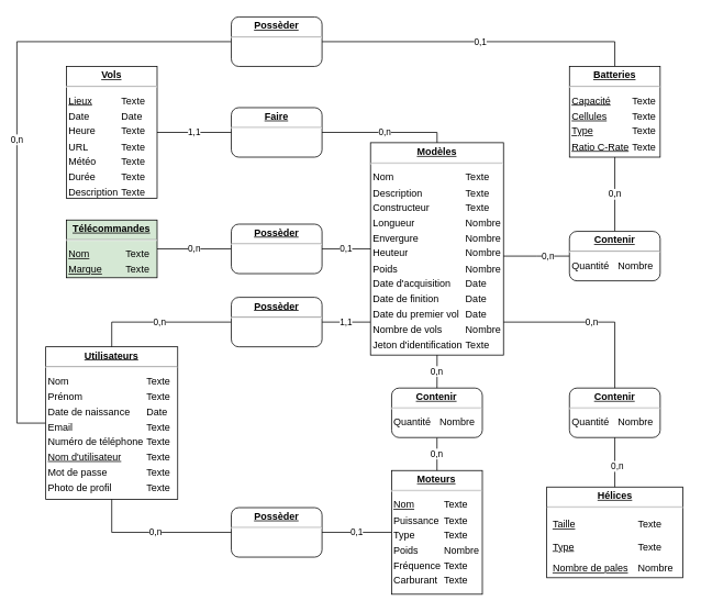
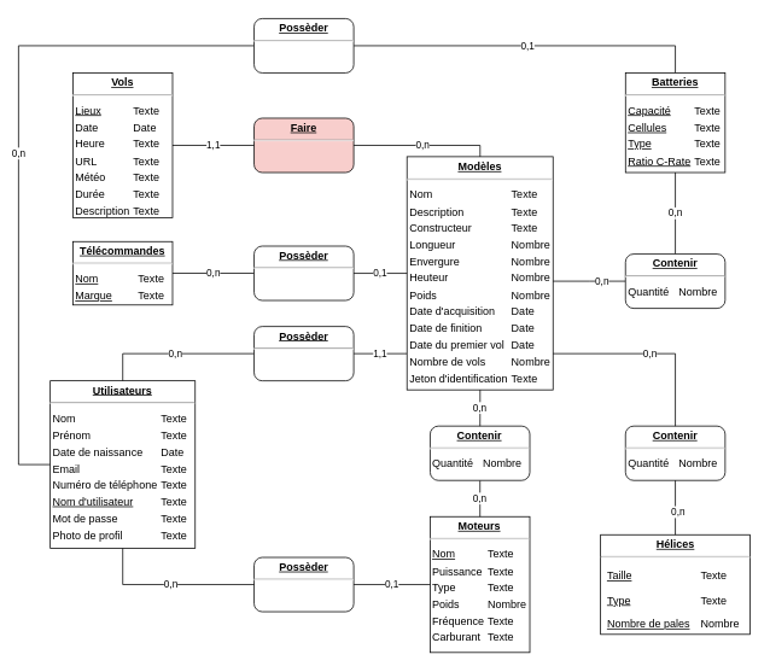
  <mxCell id="0" />
  <mxCell id="1" parent="0" />
  <mxCell id="2" value="1,1" style="edgeStyle=orthogonalEdgeStyle;rounded=0;orthogonalLoop=1;jettySize=auto;html=1;endArrow=none;endFill=0;startArrow=none;" parent="1" source="14" target="6" edge="1"><mxGeometry relative="1" as="geometry"><mxPoint x="450" y="262.5" as="targetPoint" /><Array as="points"><mxPoint x="520" y="380" /></Array></mxGeometry></mxCell>
  <mxCell id="3" value="0,n" style="edgeStyle=orthogonalEdgeStyle;rounded=0;orthogonalLoop=1;jettySize=auto;html=1;endArrow=none;endFill=0;" parent="1" source="4" target="32" edge="1"><mxGeometry relative="1" as="geometry"><Array as="points"><mxPoint x="20" y="513" /><mxPoint x="20" y="50" /></Array></mxGeometry></mxCell>
  <mxCell id="4" value="&lt;p style=&quot;margin: 0px ; margin-top: 4px ; text-align: center ; text-decoration: underline&quot;&gt;&lt;b&gt;Utilisateurs&lt;/b&gt;&lt;/p&gt;&lt;hr&gt;&lt;p style=&quot;border-color: var(--border-color); margin: 0px 0px 0px 8px;&quot;&gt;&lt;/p&gt;&lt;table align=&quot;left&quot;&gt;&lt;tbody&gt;&lt;tr&gt;&lt;td&gt;Nom&lt;/td&gt;&lt;td&gt;Texte&lt;/td&gt;&lt;/tr&gt;&lt;tr&gt;&lt;td&gt;Prénom&lt;/td&gt;&lt;td&gt;Texte&lt;/td&gt;&lt;/tr&gt;&lt;tr&gt;&lt;td&gt;Date de naissance&lt;/td&gt;&lt;td&gt;Date&lt;/td&gt;&lt;/tr&gt;&lt;tr&gt;&lt;td&gt;Email&lt;/td&gt;&lt;td&gt;Texte&lt;/td&gt;&lt;/tr&gt;&lt;tr&gt;&lt;td&gt;Numéro de téléphone&lt;/td&gt;&lt;td&gt;Texte&lt;/td&gt;&lt;/tr&gt;&lt;tr&gt;&lt;td&gt;&lt;u&gt;Nom d'utilisateur&lt;/u&gt;&lt;/td&gt;&lt;td&gt;Texte&lt;/td&gt;&lt;/tr&gt;&lt;tr&gt;&lt;td&gt;Mot de passe&lt;/td&gt;&lt;td&gt;Texte&lt;/td&gt;&lt;/tr&gt;&lt;tr&gt;&lt;td&gt;Photo de profil&lt;/td&gt;&lt;td&gt;Texte&lt;/td&gt;&lt;/tr&gt;&lt;/tbody&gt;&lt;/table&gt;&lt;p&gt;&lt;/p&gt;&lt;table&gt;&lt;tbody&gt;&lt;/tbody&gt;&lt;/table&gt;" style="verticalAlign=top;align=left;overflow=fill;fontSize=12;fontFamily=Helvetica;html=1;rounded=0;shadow=0;comic=0;labelBackgroundColor=none;strokeWidth=1" parent="1" vertex="1"><mxGeometry x="55" y="420" width="160" height="185" as="geometry" /></mxCell>
  <mxCell id="5" value="0,n" style="edgeStyle=orthogonalEdgeStyle;rounded=0;orthogonalLoop=1;jettySize=auto;html=1;endArrow=none;endFill=0;startArrow=none;" parent="1" source="12" target="10" edge="1"><mxGeometry relative="1" as="geometry"><mxPoint x="535" y="65" as="sourcePoint" /><mxPoint x="535" y="-30" as="targetPoint" /></mxGeometry></mxCell>
  <mxCell id="6" value="&lt;p style=&quot;margin: 0px ; margin-top: 4px ; text-align: center ; text-decoration: underline&quot;&gt;&lt;b&gt;Modèles&lt;/b&gt;&lt;/p&gt;&lt;hr&gt;&lt;p style=&quot;border-color: var(--border-color); margin: 0px 0px 0px 8px;&quot;&gt;&lt;/p&gt;&lt;table align=&quot;left&quot;&gt;&lt;tbody&gt;&lt;tr&gt;&lt;td&gt;Nom&lt;/td&gt;&lt;td&gt;Texte&lt;/td&gt;&lt;/tr&gt;&lt;tr&gt;&lt;td&gt;Description&lt;/td&gt;&lt;td&gt;Texte&lt;/td&gt;&lt;/tr&gt;&lt;tr&gt;&lt;td&gt;Constructeur&lt;/td&gt;&lt;td&gt;Texte&lt;/td&gt;&lt;/tr&gt;&lt;tr&gt;&lt;td&gt;Longueur&lt;/td&gt;&lt;td&gt;Nombre&lt;/td&gt;&lt;/tr&gt;&lt;tr&gt;&lt;td&gt;Envergure&lt;/td&gt;&lt;td&gt;Nombre&lt;/td&gt;&lt;/tr&gt;&lt;tr&gt;&lt;td&gt;Heuteur&lt;/td&gt;&lt;td&gt;Nombre&lt;/td&gt;&lt;/tr&gt;&lt;tr&gt;&lt;td&gt;Poids&lt;/td&gt;&lt;td&gt;Nombre&lt;br&gt;&lt;/td&gt;&lt;/tr&gt;&lt;tr&gt;&lt;td&gt;Date d'acquisition&lt;/td&gt;&lt;td&gt;Date&lt;/td&gt;&lt;/tr&gt;&lt;tr&gt;&lt;td&gt;Date de finition&lt;/td&gt;&lt;td&gt;Date&lt;/td&gt;&lt;/tr&gt;&lt;tr&gt;&lt;td&gt;Date du premier vol&lt;/td&gt;&lt;td&gt;Date&lt;/td&gt;&lt;/tr&gt;&lt;tr&gt;&lt;td&gt;Nombre de vols&lt;/td&gt;&lt;td&gt;Nombre&lt;/td&gt;&lt;/tr&gt;&lt;tr&gt;&lt;td&gt;Jeton d'identification&lt;/td&gt;&lt;td&gt;Texte&lt;/td&gt;&lt;/tr&gt;&lt;/tbody&gt;&lt;/table&gt;&lt;p&gt;&lt;/p&gt;&lt;table&gt;&lt;tbody&gt;&lt;/tbody&gt;&lt;/table&gt;" style="verticalAlign=top;align=left;overflow=fill;fontSize=12;fontFamily=Helvetica;html=1;rounded=0;shadow=0;comic=0;labelBackgroundColor=none;strokeWidth=1" parent="1" vertex="1"><mxGeometry x="448.76" y="172.5" width="161.25" height="257.5" as="geometry" /></mxCell>
  <mxCell id="7" value="&lt;p style=&quot;margin: 0px ; margin-top: 4px ; text-align: center ; text-decoration: underline&quot;&gt;&lt;b&gt;Moteurs&lt;/b&gt;&lt;/p&gt;&lt;hr&gt;&lt;p style=&quot;border-color: var(--border-color); margin: 0px 0px 0px 8px;&quot;&gt;&lt;/p&gt;&lt;table align=&quot;left&quot;&gt;&lt;tbody&gt;&lt;tr&gt;&lt;td&gt;&lt;u&gt;Nom&lt;/u&gt;&lt;/td&gt;&lt;td&gt;Texte&lt;/td&gt;&lt;/tr&gt;&lt;tr&gt;&lt;td&gt;Puissance&lt;/td&gt;&lt;td&gt;Texte&lt;/td&gt;&lt;/tr&gt;&lt;tr&gt;&lt;td&gt;Type&lt;/td&gt;&lt;td&gt;Texte&lt;/td&gt;&lt;/tr&gt;&lt;tr&gt;&lt;td&gt;Poids&lt;/td&gt;&lt;td&gt;Nombre&lt;/td&gt;&lt;/tr&gt;&lt;tr&gt;&lt;td&gt;Fréquence&lt;/td&gt;&lt;td&gt;Texte&lt;/td&gt;&lt;/tr&gt;&lt;tr&gt;&lt;td&gt;Carburant&lt;/td&gt;&lt;td&gt;Texte&lt;/td&gt;&lt;/tr&gt;&lt;/tbody&gt;&lt;/table&gt;&lt;p&gt;&lt;/p&gt;&lt;table&gt;&lt;tbody&gt;&lt;/tbody&gt;&lt;/table&gt;" style="verticalAlign=top;align=left;overflow=fill;fontSize=12;fontFamily=Helvetica;html=1;rounded=0;shadow=0;comic=0;labelBackgroundColor=none;strokeWidth=1" parent="1" vertex="1"><mxGeometry x="474.38" y="570" width="110" height="150" as="geometry" /></mxCell>
  <mxCell id="8" value="&lt;p style=&quot;margin: 0px ; margin-top: 4px ; text-align: center ; text-decoration: underline&quot;&gt;&lt;b&gt;Hélices&lt;/b&gt;&lt;/p&gt;&lt;hr&gt;&lt;p style=&quot;border-color: var(--border-color); margin: 0px 0px 0px 8px;&quot;&gt;&lt;/p&gt;&lt;table cellpadding=&quot;5&quot; align=&quot;left&quot;&gt;&lt;tbody&gt;&lt;tr&gt;&lt;td&gt;&lt;u&gt;Taille&lt;/u&gt;&lt;/td&gt;&lt;td&gt;Texte&lt;/td&gt;&lt;/tr&gt;&lt;tr&gt;&lt;td&gt;&lt;u&gt;Type&lt;/u&gt;&lt;/td&gt;&lt;td&gt;Texte&lt;/td&gt;&lt;/tr&gt;&lt;tr&gt;&lt;td&gt;&lt;u&gt;Nombre de pales&lt;/u&gt;&lt;/td&gt;&lt;td&gt;Nombre&lt;/td&gt;&lt;/tr&gt;&lt;/tbody&gt;&lt;/table&gt;&lt;p&gt;&lt;/p&gt;&lt;table&gt;&lt;tbody&gt;&lt;/tbody&gt;&lt;/table&gt;" style="verticalAlign=top;align=left;overflow=fill;fontSize=12;fontFamily=Helvetica;html=1;rounded=0;shadow=0;comic=0;labelBackgroundColor=none;strokeWidth=1" parent="1" vertex="1"><mxGeometry x="662.5" y="590" width="165" height="110" as="geometry" /></mxCell>
  <mxCell id="9" value="0,1" style="edgeStyle=orthogonalEdgeStyle;rounded=0;orthogonalLoop=1;jettySize=auto;html=1;endArrow=none;endFill=0;" parent="1" source="10" target="32" edge="1"><mxGeometry relative="1" as="geometry"><Array as="points"><mxPoint x="745" y="50" /></Array></mxGeometry></mxCell>
  <mxCell id="10" value="&lt;p style=&quot;margin: 0px ; margin-top: 4px ; text-align: center ; text-decoration: underline&quot;&gt;&lt;b&gt;Batteries&lt;/b&gt;&lt;/p&gt;&lt;hr&gt;&lt;p style=&quot;border-color: var(--border-color); margin: 0px 0px 0px 8px;&quot;&gt;&lt;/p&gt;&lt;table align=&quot;left&quot;&gt;&lt;tbody&gt;&lt;tr&gt;&lt;td&gt;&lt;u&gt;Capacité&lt;/u&gt;&lt;/td&gt;&lt;td&gt;Texte&lt;/td&gt;&lt;/tr&gt;&lt;tr&gt;&lt;td&gt;&lt;u&gt;Cellules&lt;/u&gt;&lt;/td&gt;&lt;td&gt;Texte&lt;/td&gt;&lt;/tr&gt;&lt;tr&gt;&lt;td&gt;&lt;u&gt;Type&lt;/u&gt;&lt;/td&gt;&lt;td&gt;Texte&lt;/td&gt;&lt;/tr&gt;&lt;tr&gt;&lt;td&gt;&lt;u&gt;Ratio C-Rate&lt;/u&gt;&lt;/td&gt;&lt;td&gt;Texte&lt;/td&gt;&lt;/tr&gt;&lt;/tbody&gt;&lt;/table&gt;&lt;p&gt;&lt;/p&gt;&lt;table&gt;&lt;tbody&gt;&lt;/tbody&gt;&lt;/table&gt;" style="verticalAlign=top;align=left;overflow=fill;fontSize=12;fontFamily=Helvetica;html=1;rounded=0;shadow=0;comic=0;labelBackgroundColor=none;strokeWidth=1" parent="1" vertex="1"><mxGeometry x="690" y="80" width="110" height="110" as="geometry" /></mxCell>
  <mxCell id="11" value="0,n" style="edgeStyle=orthogonalEdgeStyle;rounded=0;orthogonalLoop=1;jettySize=auto;html=1;endArrow=none;endFill=0;" parent="1" source="6" target="12" edge="1"><mxGeometry x="0.349" relative="1" as="geometry"><mxPoint x="520" y="190" as="sourcePoint" /><mxPoint x="520" y="20" as="targetPoint" /><Array as="points"><mxPoint x="650" y="310" /><mxPoint x="650" y="310" /></Array><mxPoint as="offset" /></mxGeometry></mxCell>
  <mxCell id="12" value="&lt;p style=&quot;margin: 0px ; margin-top: 4px ; text-align: center ; text-decoration: underline&quot;&gt;&lt;b&gt;Contenir&lt;/b&gt;&lt;/p&gt;&lt;hr&gt;&lt;p style=&quot;border-color: var(--border-color); margin: 0px 0px 0px 8px;&quot;&gt;&lt;/p&gt;&lt;table&gt;&lt;tbody&gt;&lt;tr&gt;&lt;td&gt;Quantité&amp;nbsp;&amp;nbsp;&lt;/td&gt;&lt;td style=&quot;&quot;&gt;Nombre&lt;/td&gt;&lt;/tr&gt;&lt;/tbody&gt;&lt;/table&gt;&lt;p&gt;&lt;/p&gt;&lt;table&gt;&lt;tbody&gt;&lt;/tbody&gt;&lt;/table&gt;" style="verticalAlign=top;align=left;overflow=fill;fontSize=12;fontFamily=Helvetica;html=1;rounded=1;shadow=0;comic=0;labelBackgroundColor=none;strokeWidth=1" parent="1" vertex="1"><mxGeometry x="690" y="280" width="110" height="60" as="geometry" /></mxCell>
  <mxCell id="13" value="0,n" style="edgeStyle=orthogonalEdgeStyle;rounded=0;orthogonalLoop=1;jettySize=auto;html=1;endArrow=none;endFill=0;" parent="1" source="4" target="14" edge="1"><mxGeometry relative="1" as="geometry"><mxPoint x="255" y="272.5" as="targetPoint" /><mxPoint x="40" y="272.5" as="sourcePoint" /><Array as="points"><mxPoint x="135" y="390" /></Array></mxGeometry></mxCell>
  <mxCell id="14" value="&lt;p style=&quot;margin: 0px ; margin-top: 4px ; text-align: center ; text-decoration: underline&quot;&gt;&lt;b&gt;Possèder&lt;/b&gt;&lt;/p&gt;&lt;hr&gt;&lt;p style=&quot;border-color: var(--border-color); margin: 0px 0px 0px 8px;&quot;&gt;&lt;/p&gt;&lt;table&gt;&lt;tbody&gt;&lt;/tbody&gt;&lt;/table&gt;&lt;p&gt;&lt;/p&gt;&lt;table&gt;&lt;tbody&gt;&lt;/tbody&gt;&lt;/table&gt;" style="verticalAlign=top;align=left;overflow=fill;fontSize=12;fontFamily=Helvetica;html=1;rounded=1;shadow=0;comic=0;labelBackgroundColor=none;strokeWidth=1" parent="1" vertex="1"><mxGeometry x="280" y="360" width="110" height="60" as="geometry" /></mxCell>
  <mxCell id="15" value="&lt;p style=&quot;margin: 0px ; margin-top: 4px ; text-align: center ; text-decoration: underline&quot;&gt;&lt;b&gt;Contenir&lt;/b&gt;&lt;/p&gt;&lt;hr&gt;&lt;p style=&quot;border-color: var(--border-color); margin: 0px 0px 0px 8px;&quot;&gt;&lt;/p&gt;&lt;table&gt;&lt;tbody&gt;&lt;tr&gt;&lt;td&gt;Quantité&amp;nbsp;&amp;nbsp;&lt;/td&gt;&lt;td style=&quot;&quot;&gt;Nombre&lt;/td&gt;&lt;/tr&gt;&lt;/tbody&gt;&lt;/table&gt;&lt;p&gt;&lt;/p&gt;&lt;table&gt;&lt;tbody&gt;&lt;/tbody&gt;&lt;/table&gt;" style="verticalAlign=top;align=left;overflow=fill;fontSize=12;fontFamily=Helvetica;html=1;rounded=1;shadow=0;comic=0;labelBackgroundColor=none;strokeWidth=1" parent="1" vertex="1"><mxGeometry x="690" y="470" width="110" height="60" as="geometry" /></mxCell>
  <mxCell id="16" value="&lt;p style=&quot;margin: 0px ; margin-top: 4px ; text-align: center ; text-decoration: underline&quot;&gt;&lt;b&gt;Possèder&lt;/b&gt;&lt;/p&gt;&lt;hr&gt;&lt;p style=&quot;border-color: var(--border-color); margin: 0px 0px 0px 8px;&quot;&gt;&lt;/p&gt;&lt;table&gt;&lt;tbody&gt;&lt;/tbody&gt;&lt;/table&gt;&lt;p&gt;&lt;/p&gt;&lt;table&gt;&lt;tbody&gt;&lt;/tbody&gt;&lt;/table&gt;" style="verticalAlign=top;align=left;overflow=fill;fontSize=12;fontFamily=Helvetica;html=1;rounded=1;shadow=0;comic=0;labelBackgroundColor=none;strokeWidth=1" parent="1" vertex="1"><mxGeometry x="280" y="615" width="110" height="60" as="geometry" /></mxCell>
  <mxCell id="17" value="0,n" style="edgeStyle=orthogonalEdgeStyle;rounded=0;orthogonalLoop=1;jettySize=auto;html=1;endArrow=none;endFill=0;" parent="1" source="4" target="16" edge="1"><mxGeometry relative="1" as="geometry"><mxPoint x="110" y="282.5" as="targetPoint" /><mxPoint x="70" y="282.5" as="sourcePoint" /><Array as="points"><mxPoint x="135" y="645" /></Array></mxGeometry></mxCell>
  <mxCell id="18" value="0,1" style="edgeStyle=orthogonalEdgeStyle;rounded=0;orthogonalLoop=1;jettySize=auto;html=1;endArrow=none;endFill=0;" parent="1" source="16" target="7" edge="1"><mxGeometry x="0.007" relative="1" as="geometry"><mxPoint x="290" y="580" as="targetPoint" /><mxPoint x="200.034" y="365" as="sourcePoint" /><Array as="points" /><mxPoint as="offset" /></mxGeometry></mxCell>
  <mxCell id="19" value="0,n" style="edgeStyle=orthogonalEdgeStyle;rounded=0;orthogonalLoop=1;jettySize=auto;html=1;endArrow=none;endFill=0;startArrow=none;" parent="1" source="15" target="8" edge="1"><mxGeometry x="0.143" y="3" relative="1" as="geometry"><mxPoint x="530" y="470" as="sourcePoint" /><mxPoint x="530" y="510" as="targetPoint" /><Array as="points" /><mxPoint y="1" as="offset" /></mxGeometry></mxCell>
  <mxCell id="20" value="0,n" style="edgeStyle=orthogonalEdgeStyle;rounded=0;orthogonalLoop=1;jettySize=auto;html=1;endArrow=none;endFill=0;startArrow=none;" parent="1" source="21" target="7" edge="1"><mxGeometry relative="1" as="geometry"><mxPoint x="775" y="362.486" as="sourcePoint" /><mxPoint x="927.486" y="320" as="targetPoint" /><Array as="points" /></mxGeometry></mxCell>
  <mxCell id="21" value="&lt;p style=&quot;margin: 0px ; margin-top: 4px ; text-align: center ; text-decoration: underline&quot;&gt;&lt;b&gt;Contenir&lt;/b&gt;&lt;/p&gt;&lt;hr&gt;&lt;p style=&quot;border-color: var(--border-color); margin: 0px 0px 0px 8px;&quot;&gt;&lt;/p&gt;&lt;table&gt;&lt;tbody&gt;&lt;tr&gt;&lt;td&gt;Quantité&amp;nbsp;&amp;nbsp;&lt;/td&gt;&lt;td style=&quot;&quot;&gt;Nombre&lt;/td&gt;&lt;/tr&gt;&lt;/tbody&gt;&lt;/table&gt;&lt;p&gt;&lt;/p&gt;&lt;table&gt;&lt;tbody&gt;&lt;/tbody&gt;&lt;/table&gt;" style="verticalAlign=top;align=left;overflow=fill;fontSize=12;fontFamily=Helvetica;html=1;rounded=1;shadow=0;comic=0;labelBackgroundColor=none;strokeWidth=1" parent="1" vertex="1"><mxGeometry x="474.38" y="470" width="110" height="60" as="geometry" /></mxCell>
  <mxCell id="22" value="0,n" style="edgeStyle=orthogonalEdgeStyle;rounded=0;orthogonalLoop=1;jettySize=auto;html=1;endArrow=none;endFill=0;" parent="1" source="6" target="15" edge="1"><mxGeometry relative="1" as="geometry"><mxPoint x="582.5" y="272.5" as="sourcePoint" /><mxPoint x="640" y="272.5" as="targetPoint" /><Array as="points"><mxPoint x="745" y="390" /></Array></mxGeometry></mxCell>
  <mxCell id="23" value="0,n" style="edgeStyle=orthogonalEdgeStyle;rounded=0;orthogonalLoop=1;jettySize=auto;html=1;endArrow=none;endFill=0;" parent="1" source="6" target="21" edge="1"><mxGeometry relative="1" as="geometry"><mxPoint x="592.5" y="282.5" as="sourcePoint" /><mxPoint x="650" y="282.5" as="targetPoint" /></mxGeometry></mxCell>
- <mxCell id="24" value="&lt;p style=&quot;margin: 0px ; margin-top: 4px ; text-align: center ; text-decoration: underline&quot;&gt;&lt;b&gt;Télécommandes&lt;/b&gt;&lt;/p&gt;&lt;hr&gt;&lt;p style=&quot;border-color: var(--border-color); margin: 0px 0px 0px 8px;&quot;&gt;&lt;/p&gt;&lt;table align=&quot;left&quot;&gt;&lt;tbody&gt;&lt;tr&gt;&lt;td&gt;&lt;u&gt;Nom&lt;/u&gt;&amp;nbsp; &amp;nbsp; &amp;nbsp; &amp;nbsp; &amp;nbsp; &amp;nbsp;&amp;nbsp;&lt;/td&gt;&lt;td&gt;Texte&lt;/td&gt;&lt;/tr&gt;&lt;tr&gt;&lt;td&gt;&lt;u&gt;Marque&lt;/u&gt;&lt;/td&gt;&lt;td&gt;Texte&lt;/td&gt;&lt;/tr&gt;&lt;/tbody&gt;&lt;/table&gt;&lt;p&gt;&lt;/p&gt;&lt;table&gt;&lt;tbody&gt;&lt;/tbody&gt;&lt;/table&gt;" style="verticalAlign=top;align=left;overflow=fill;fontSize=12;fontFamily=Helvetica;html=1;rounded=0;shadow=0;comic=0;labelBackgroundColor=none;strokeWidth=1;fillColor=#d5e8d4;" parent="1" vertex="1"><mxGeometry x="80" y="266.25" width="110" height="70" as="geometry" /></mxCell>
+ <mxCell id="24" value="&lt;p style=&quot;margin: 0px ; margin-top: 4px ; text-align: center ; text-decoration: underline&quot;&gt;&lt;b&gt;Télécommandes&lt;/b&gt;&lt;/p&gt;&lt;hr&gt;&lt;p style=&quot;border-color: var(--border-color); margin: 0px 0px 0px 8px;&quot;&gt;&lt;/p&gt;&lt;table align=&quot;left&quot;&gt;&lt;tbody&gt;&lt;tr&gt;&lt;td&gt;&lt;u&gt;Nom&lt;/u&gt;&amp;nbsp; &amp;nbsp; &amp;nbsp; &amp;nbsp; &amp;nbsp; &amp;nbsp;&amp;nbsp;&lt;/td&gt;&lt;td&gt;Texte&lt;/td&gt;&lt;/tr&gt;&lt;tr&gt;&lt;td&gt;&lt;u&gt;Marque&lt;/u&gt;&lt;/td&gt;&lt;td&gt;Texte&lt;/td&gt;&lt;/tr&gt;&lt;/tbody&gt;&lt;/table&gt;&lt;p&gt;&lt;/p&gt;&lt;table&gt;&lt;tbody&gt;&lt;/tbody&gt;&lt;/table&gt;" style="verticalAlign=top;align=left;overflow=fill;fontSize=12;fontFamily=Helvetica;html=1;rounded=0;shadow=0;comic=0;labelBackgroundColor=none;strokeWidth=1" parent="1" vertex="1"><mxGeometry x="80" y="266.25" width="110" height="70" as="geometry" /></mxCell>
  <mxCell id="25" value="0,n" style="edgeStyle=orthogonalEdgeStyle;rounded=0;orthogonalLoop=1;jettySize=auto;html=1;endArrow=none;endFill=0;" parent="1" source="26" target="24" edge="1"><mxGeometry x="0.005" relative="1" as="geometry"><mxPoint x="-30" y="180" as="sourcePoint" /><mxPoint x="320" y="150" as="targetPoint" /><mxPoint as="offset" /><Array as="points"><mxPoint x="140" y="300" /></Array></mxGeometry></mxCell>
  <mxCell id="26" value="&lt;p style=&quot;margin: 0px ; margin-top: 4px ; text-align: center ; text-decoration: underline&quot;&gt;&lt;b&gt;Possèder&lt;/b&gt;&lt;/p&gt;&lt;hr&gt;&lt;p style=&quot;border-color: var(--border-color); margin: 0px 0px 0px 8px;&quot;&gt;&lt;/p&gt;&lt;table&gt;&lt;tbody&gt;&lt;/tbody&gt;&lt;/table&gt;&lt;p&gt;&lt;/p&gt;&lt;table&gt;&lt;tbody&gt;&lt;/tbody&gt;&lt;/table&gt;" style="verticalAlign=top;align=left;overflow=fill;fontSize=12;fontFamily=Helvetica;html=1;rounded=1;shadow=0;comic=0;labelBackgroundColor=none;strokeWidth=1" parent="1" vertex="1"><mxGeometry x="280" y="271.25" width="110" height="60" as="geometry" /></mxCell>
  <mxCell id="27" value="0,1" style="edgeStyle=orthogonalEdgeStyle;rounded=0;orthogonalLoop=1;jettySize=auto;html=1;endArrow=none;endFill=0;" parent="1" source="6" target="26" edge="1"><mxGeometry x="0.009" relative="1" as="geometry"><mxPoint x="355" y="252.5" as="sourcePoint" /><mxPoint x="355" y="150" as="targetPoint" /><mxPoint as="offset" /></mxGeometry></mxCell>
  <mxCell id="28" value="&lt;p style=&quot;margin: 0px ; margin-top: 4px ; text-align: center ; text-decoration: underline&quot;&gt;&lt;b&gt;Vols&lt;/b&gt;&lt;/p&gt;&lt;hr&gt;&lt;p style=&quot;border-color: var(--border-color); margin: 0px 0px 0px 8px;&quot;&gt;&lt;/p&gt;&lt;table align=&quot;left&quot;&gt;&lt;tbody&gt;&lt;tr&gt;&lt;td&gt;&lt;u&gt;Lieux&lt;/u&gt;&lt;/td&gt;&lt;td&gt;Texte&lt;/td&gt;&lt;/tr&gt;&lt;tr&gt;&lt;td&gt;Date&lt;/td&gt;&lt;td&gt;Date&lt;/td&gt;&lt;/tr&gt;&lt;tr&gt;&lt;td&gt;Heure&lt;/td&gt;&lt;td&gt;Texte&lt;/td&gt;&lt;/tr&gt;&lt;tr&gt;&lt;td&gt;URL&lt;/td&gt;&lt;td&gt;Texte&lt;/td&gt;&lt;/tr&gt;&lt;tr&gt;&lt;td&gt;Météo&lt;/td&gt;&lt;td&gt;Texte&lt;/td&gt;&lt;/tr&gt;&lt;tr&gt;&lt;td&gt;Durée&lt;/td&gt;&lt;td&gt;Texte&lt;/td&gt;&lt;/tr&gt;&lt;tr&gt;&lt;td&gt;Description&lt;/td&gt;&lt;td&gt;Texte&lt;/td&gt;&lt;/tr&gt;&lt;/tbody&gt;&lt;/table&gt;&lt;p&gt;&lt;/p&gt;&lt;table&gt;&lt;tbody&gt;&lt;/tbody&gt;&lt;/table&gt;" style="verticalAlign=top;align=left;overflow=fill;fontSize=12;fontFamily=Helvetica;html=1;rounded=0;shadow=0;comic=0;labelBackgroundColor=none;strokeWidth=1" parent="1" vertex="1"><mxGeometry x="80" y="80" width="110" height="160" as="geometry" /></mxCell>
- <mxCell id="29" value="&lt;p style=&quot;margin: 0px ; margin-top: 4px ; text-align: center ; text-decoration: underline&quot;&gt;&lt;b&gt;Faire&lt;/b&gt;&lt;/p&gt;&lt;hr&gt;&lt;p style=&quot;border-color: var(--border-color); margin: 0px 0px 0px 8px;&quot;&gt;&lt;/p&gt;&lt;table&gt;&lt;tbody&gt;&lt;/tbody&gt;&lt;/table&gt;&lt;p&gt;&lt;/p&gt;&lt;table&gt;&lt;tbody&gt;&lt;/tbody&gt;&lt;/table&gt;" style="verticalAlign=top;align=left;overflow=fill;fontSize=12;fontFamily=Helvetica;html=1;rounded=1;shadow=0;comic=0;labelBackgroundColor=none;strokeWidth=1" parent="1" vertex="1"><mxGeometry x="280" y="130" width="110" height="60" as="geometry" /></mxCell>
+ <mxCell id="29" value="&lt;p style=&quot;margin: 0px ; margin-top: 4px ; text-align: center ; text-decoration: underline&quot;&gt;&lt;b&gt;Faire&lt;/b&gt;&lt;/p&gt;&lt;hr&gt;&lt;p style=&quot;border-color: var(--border-color); margin: 0px 0px 0px 8px;&quot;&gt;&lt;/p&gt;&lt;table&gt;&lt;tbody&gt;&lt;/tbody&gt;&lt;/table&gt;&lt;p&gt;&lt;/p&gt;&lt;table&gt;&lt;tbody&gt;&lt;/tbody&gt;&lt;/table&gt;" style="verticalAlign=top;align=left;overflow=fill;fontSize=12;fontFamily=Helvetica;html=1;rounded=1;shadow=0;comic=0;labelBackgroundColor=none;strokeWidth=1;fillColor=#f8cecc;" parent="1" vertex="1"><mxGeometry x="280" y="130" width="110" height="60" as="geometry" /></mxCell>
  <mxCell id="30" value="0,n" style="edgeStyle=orthogonalEdgeStyle;rounded=0;orthogonalLoop=1;jettySize=auto;html=1;endArrow=none;endFill=0;" parent="1" source="6" target="29" edge="1"><mxGeometry relative="1" as="geometry"><mxPoint x="539.5" y="192.5" as="sourcePoint" /><mxPoint x="545" y="20" as="targetPoint" /><Array as="points"><mxPoint x="530" y="160" /></Array></mxGeometry></mxCell>
  <mxCell id="31" value="1,1" style="edgeStyle=orthogonalEdgeStyle;rounded=0;orthogonalLoop=1;jettySize=auto;html=1;endArrow=none;endFill=0;" parent="1" source="29" target="28" edge="1"><mxGeometry relative="1" as="geometry"><mxPoint x="539.5" y="192.5" as="sourcePoint" /><mxPoint x="403.8" y="130" as="targetPoint" /></mxGeometry></mxCell>
  <mxCell id="32" value="&lt;p style=&quot;margin: 0px ; margin-top: 4px ; text-align: center ; text-decoration: underline&quot;&gt;&lt;b&gt;Possèder&lt;/b&gt;&lt;/p&gt;&lt;hr&gt;&lt;p style=&quot;border-color: var(--border-color); margin: 0px 0px 0px 8px;&quot;&gt;&lt;/p&gt;&lt;table&gt;&lt;tbody&gt;&lt;/tbody&gt;&lt;/table&gt;&lt;p&gt;&lt;/p&gt;&lt;table&gt;&lt;tbody&gt;&lt;/tbody&gt;&lt;/table&gt;" style="verticalAlign=top;align=left;overflow=fill;fontSize=12;fontFamily=Helvetica;html=1;rounded=1;shadow=0;comic=0;labelBackgroundColor=none;strokeWidth=1" parent="1" vertex="1"><mxGeometry x="280" y="20" width="110" height="60" as="geometry" /></mxCell>
